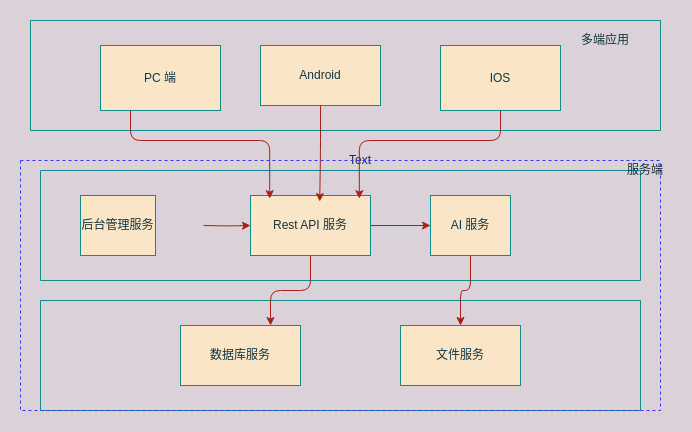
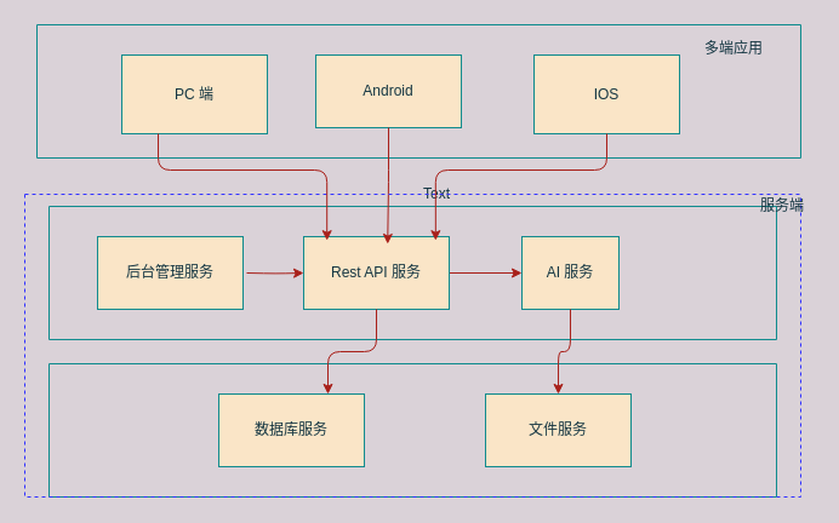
  <mxCell id="0" />
  <mxCell id="1" parent="0" />
  <mxCell id="2" value="" style="swimlane;startSize=0;fillColor=#FAE5C7;strokeColor=#0F8B8D;fontColor=#143642;" vertex="1" parent="1"><mxGeometry x="40" y="300" width="600" height="110" as="geometry" /></mxCell>
  <mxCell id="3" value="文件服务" style="rounded=0;whiteSpace=wrap;html=1;sketch=0;fontColor=#143642;strokeColor=#0F8B8D;fillColor=#FAE5C7;" vertex="1" parent="2"><mxGeometry x="360" y="25" width="120" height="60" as="geometry" /></mxCell>
  <mxCell id="4" value="数据库服务" style="rounded=0;whiteSpace=wrap;html=1;fillColor=#FAE5C7;strokeColor=#0F8B8D;fontColor=#143642;" vertex="1" parent="2"><mxGeometry x="140" y="25" width="120" height="60" as="geometry" /></mxCell>
  <mxCell id="5" value="" style="swimlane;startSize=0;fillColor=#FAE5C7;strokeColor=#0F8B8D;fontColor=#143642;" vertex="1" parent="1"><mxGeometry x="40" y="170" width="600" height="110" as="geometry" /></mxCell>
  <mxCell id="6" value="AI 服务" style="rounded=0;whiteSpace=wrap;html=1;sketch=0;fontColor=#143642;strokeColor=#0F8B8D;fillColor=#FAE5C7;" vertex="1" parent="5"><mxGeometry x="390" y="25" width="80" height="60" as="geometry" /></mxCell>
  <mxCell id="7" style="edgeStyle=orthogonalEdgeStyle;curved=0;rounded=1;sketch=0;orthogonalLoop=1;jettySize=auto;html=1;entryX=0;entryY=0.5;entryDx=0;entryDy=0;fontColor=#143642;strokeColor=#A8201A;fillColor=#FAE5C7;" edge="1" parent="5" target="9"><mxGeometry relative="1" as="geometry"><mxPoint x="163" y="55" as="sourcePoint" /></mxGeometry></mxCell>
  <mxCell id="8" style="edgeStyle=orthogonalEdgeStyle;curved=0;rounded=1;sketch=0;orthogonalLoop=1;jettySize=auto;html=1;exitX=1;exitY=0.5;exitDx=0;exitDy=0;entryX=0;entryY=0.5;entryDx=0;entryDy=0;fontColor=#143642;strokeColor=#A8201A;fillColor=#FAE5C7;" edge="1" parent="5" source="9" target="6"><mxGeometry relative="1" as="geometry" /></mxCell>
  <mxCell id="9" value="Rest API 服务" style="rounded=0;whiteSpace=wrap;html=1;fillColor=#FAE5C7;strokeColor=#0F8B8D;fontColor=#143642;" vertex="1" parent="5"><mxGeometry x="210" y="25" width="120" height="60" as="geometry" /></mxCell>
- <mxCell id="10" value="后台管理服务" style="rounded=0;whiteSpace=wrap;html=1;fillColor=#FAE5C7;strokeColor=#0F8B8D;fontColor=#143642;" vertex="1" parent="5"><mxGeometry x="40" y="25" width="75" height="60" as="geometry" /></mxCell>
+ <mxCell id="10" value="后台管理服务" style="rounded=0;whiteSpace=wrap;html=1;fillColor=#FAE5C7;strokeColor=#0F8B8D;fontColor=#143642;" vertex="1" parent="5"><mxGeometry x="40" y="25" width="120" height="60" as="geometry" /></mxCell>
  <mxCell id="11" style="edgeStyle=orthogonalEdgeStyle;curved=0;rounded=1;sketch=0;orthogonalLoop=1;jettySize=auto;html=1;entryX=0.5;entryY=0;entryDx=0;entryDy=0;fontColor=#143642;strokeColor=#A8201A;fillColor=#FAE5C7;" edge="1" parent="1" source="6" target="3"><mxGeometry relative="1" as="geometry" /></mxCell>
  <mxCell id="12" value="" style="swimlane;startSize=0;fillColor=#FAE5C7;strokeColor=#0F8B8D;fontColor=#143642;" vertex="1" parent="1"><mxGeometry x="30" y="20" width="630" height="110" as="geometry" /></mxCell>
  <mxCell id="13" value="IOS" style="rounded=0;whiteSpace=wrap;html=1;sketch=0;fontColor=#143642;strokeColor=#0F8B8D;fillColor=#FAE5C7;" vertex="1" parent="12"><mxGeometry x="410" y="25" width="120" height="65" as="geometry" /></mxCell>
  <mxCell id="14" value="Android" style="rounded=0;whiteSpace=wrap;html=1;fillColor=#FAE5C7;strokeColor=#0F8B8D;fontColor=#143642;" vertex="1" parent="12"><mxGeometry x="230" y="25" width="120" height="60" as="geometry" /></mxCell>
  <mxCell id="15" value="PC 端" style="rounded=0;whiteSpace=wrap;html=1;fillColor=#FAE5C7;strokeColor=#0F8B8D;fontColor=#143642;" vertex="1" parent="12"><mxGeometry x="70" y="25" width="120" height="65" as="geometry" /></mxCell>
  <mxCell id="16" value="多端应用" style="text;html=1;strokeColor=none;fillColor=none;align=center;verticalAlign=middle;whiteSpace=wrap;rounded=0;dashed=1;sketch=0;fontColor=#143642;" vertex="1" parent="12"><mxGeometry x="550" y="10" width="50" height="20" as="geometry" /></mxCell>
  <mxCell id="17" style="edgeStyle=orthogonalEdgeStyle;curved=0;rounded=1;sketch=0;orthogonalLoop=1;jettySize=auto;html=1;exitX=0.5;exitY=1;exitDx=0;exitDy=0;entryX=0.577;entryY=0.1;entryDx=0;entryDy=0;entryPerimeter=0;fontColor=#143642;strokeColor=#A8201A;fillColor=#FAE5C7;" edge="1" parent="1" source="14" target="9"><mxGeometry relative="1" as="geometry" /></mxCell>
  <mxCell id="18" style="edgeStyle=orthogonalEdgeStyle;curved=0;rounded=1;sketch=0;orthogonalLoop=1;jettySize=auto;html=1;exitX=0.5;exitY=1;exitDx=0;exitDy=0;entryX=0.75;entryY=0;entryDx=0;entryDy=0;fontColor=#143642;strokeColor=#A8201A;fillColor=#FAE5C7;" edge="1" parent="1" source="9" target="4"><mxGeometry relative="1" as="geometry" /></mxCell>
  <mxCell id="19" value="Text" style="text;html=1;strokeColor=none;fillColor=none;align=center;verticalAlign=middle;whiteSpace=wrap;rounded=0;dashed=1;sketch=0;fontColor=#143642;" vertex="1" parent="1"><mxGeometry x="340" y="150" width="40" height="20" as="geometry" /></mxCell>
  <mxCell id="20" value="" style="swimlane;startSize=0;rounded=0;sketch=0;fontColor=#143642;fillColor=#FAE5C7;dashed=1;strokeColor=#3333FF;" vertex="1" parent="1"><mxGeometry x="20" y="160" width="640" height="250" as="geometry" /></mxCell>
  <mxCell id="21" value="服务端" style="text;html=1;strokeColor=none;fillColor=none;align=center;verticalAlign=middle;whiteSpace=wrap;rounded=0;dashed=1;sketch=0;fontColor=#143642;" vertex="1" parent="20"><mxGeometry x="600" width="50" height="20" as="geometry" /></mxCell>
  <mxCell id="22" style="edgeStyle=orthogonalEdgeStyle;curved=0;rounded=1;sketch=0;orthogonalLoop=1;jettySize=auto;html=1;entryX=0.16;entryY=0.053;entryDx=0;entryDy=0;entryPerimeter=0;fontColor=#143642;strokeColor=#A8201A;fillColor=#FAE5C7;" edge="1" parent="1" source="15" target="9"><mxGeometry relative="1" as="geometry"><Array as="points"><mxPoint x="130" y="140" /><mxPoint x="269" y="140" /></Array></mxGeometry></mxCell>
  <mxCell id="23" style="edgeStyle=orthogonalEdgeStyle;curved=0;rounded=1;sketch=0;orthogonalLoop=1;jettySize=auto;html=1;entryX=0.907;entryY=0.053;entryDx=0;entryDy=0;entryPerimeter=0;fontColor=#143642;strokeColor=#A8201A;fillColor=#FAE5C7;" edge="1" parent="1" source="13" target="9"><mxGeometry relative="1" as="geometry"><Array as="points"><mxPoint x="500" y="140" /><mxPoint x="359" y="140" /></Array></mxGeometry></mxCell>
